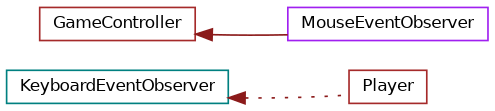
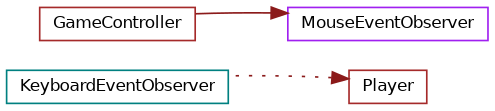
  digraph {
    rankdir=LR
    node [color=brown fillcolor=white fontname=Helvetica fontsize=10 shape=record style=filled]
    edge [color=firebrick4 dir=back fontname=Helvetica fontsize=10 labelfontname=Helvetica labelfontsize=10]
    n1 [color=teal height=0.2 label=KeyboardEventObserver width=0.4]
    n2 [height=0.2 label=Player width=0.4]
    n3 [height=0.2 label=GameController width=0.4]
    n4 [color=purple height=0.2 label=MouseEventObserver width=0.4]
-   n1 -> n2 [style=dotted]
-   n3 -> n4 [style=solid]
+   n2 -> n1 [style=dotted]
+   n4 -> n3 [style=solid]
  }
